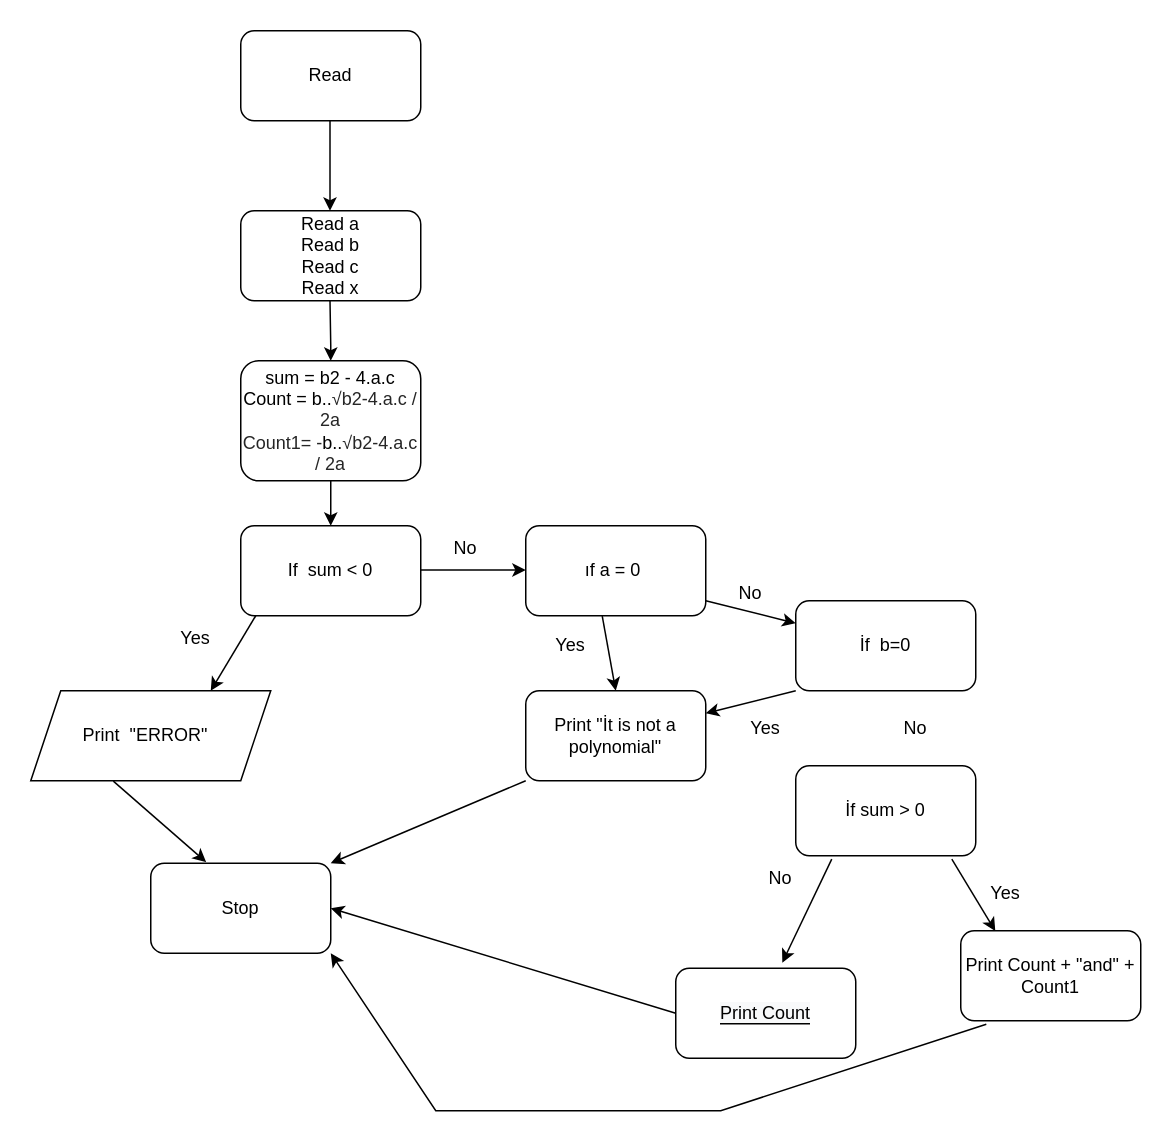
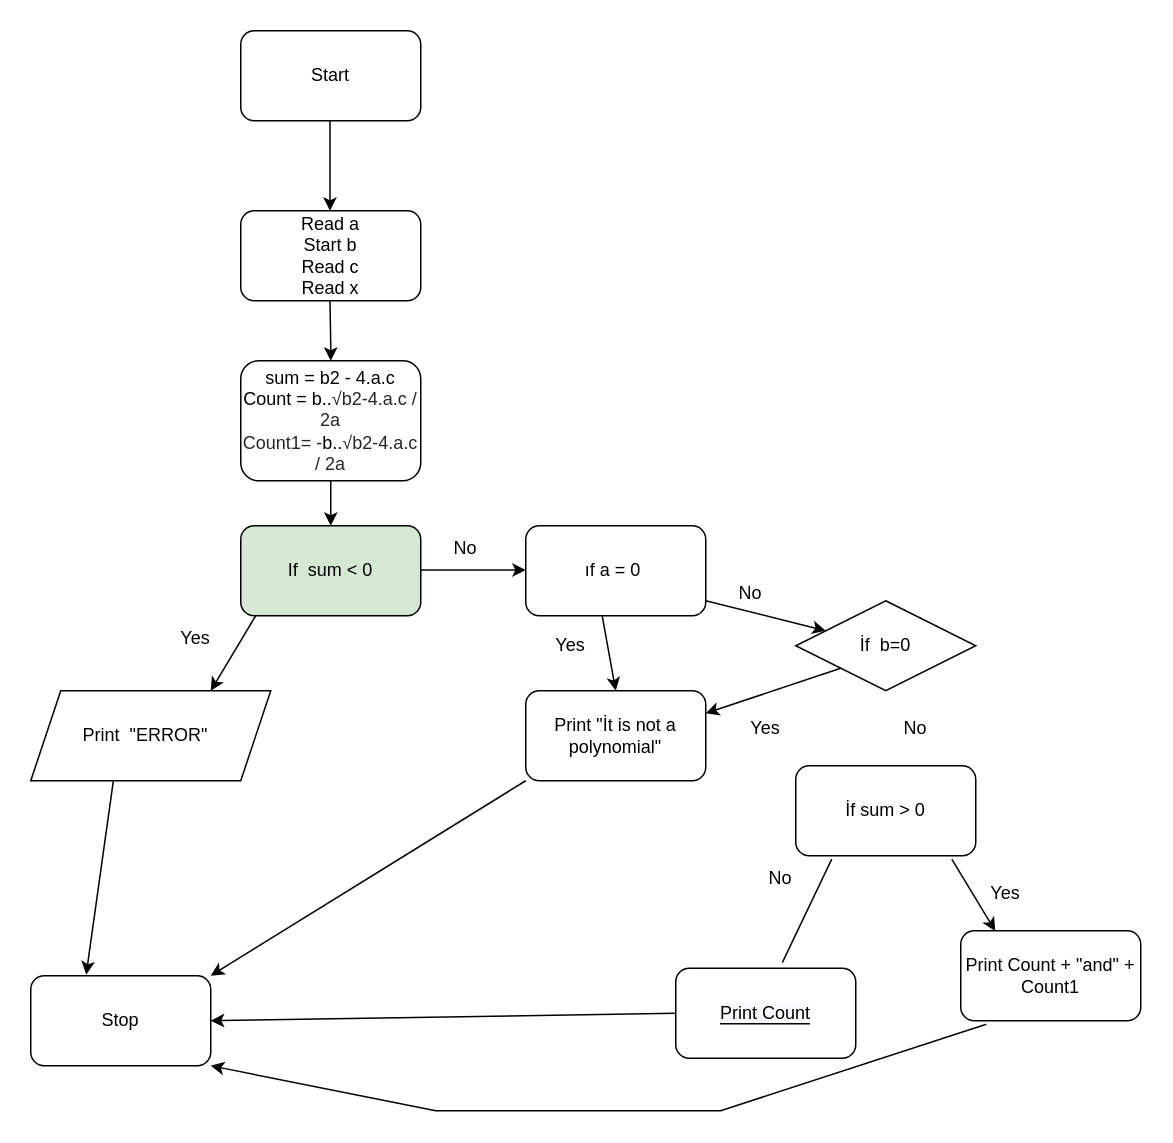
  <mxCell id="0" />
  <mxCell id="1" parent="0" />
- <mxCell id="2" value="Read" style="rounded=1;whiteSpace=wrap;html=1;" parent="1" vertex="1"><mxGeometry x="160" y="20" width="120" height="60" as="geometry" /></mxCell>
- <mxCell id="3" value="Stop" style="rounded=1;whiteSpace=wrap;html=1;" parent="1" vertex="1"><mxGeometry x="100" y="575" width="120" height="60" as="geometry" /></mxCell>
- <mxCell id="4" value="Read a&lt;br&gt;Read b&lt;br&gt;Read c&lt;br&gt;Read x" style="rounded=1;whiteSpace=wrap;html=1;" parent="1" vertex="1"><mxGeometry x="160" y="140" width="120" height="60" as="geometry" /></mxCell>
+ <mxCell id="2" value="Start" style="rounded=1;whiteSpace=wrap;html=1;" parent="1" vertex="1"><mxGeometry x="160" y="20" width="120" height="60" as="geometry" /></mxCell>
+ <mxCell id="3" value="Stop" style="rounded=1;whiteSpace=wrap;html=1;" parent="1" vertex="1"><mxGeometry x="20" y="650" width="120" height="60" as="geometry" /></mxCell>
+ <mxCell id="4" value="Read a&lt;br&gt;Start b&lt;br&gt;Read c&lt;br&gt;Read x" style="rounded=1;whiteSpace=wrap;html=1;" parent="1" vertex="1"><mxGeometry x="160" y="140" width="120" height="60" as="geometry" /></mxCell>
  <mxCell id="5" value="sum = b2 - 4.a.c&lt;br&gt;Count = b..&lt;span style=&quot;color: rgb(38 , 38 , 38) ; font-family: &amp;#34;helvetica&amp;#34; , &amp;#34;arial&amp;#34; ; background-color: rgb(255 , 255 , 255)&quot;&gt;√b2-4.a.c / 2a&lt;br&gt;Count1= -&lt;/span&gt;b..&lt;span style=&quot;color: rgb(38 , 38 , 38) ; font-family: &amp;#34;helvetica&amp;#34; , &amp;#34;arial&amp;#34; ; background-color: rgb(255 , 255 , 255)&quot;&gt;√b2-4.a.c / 2a&lt;/span&gt;" style="rounded=1;whiteSpace=wrap;html=1;" parent="1" vertex="1"><mxGeometry x="160" y="240" width="120" height="80" as="geometry" /></mxCell>
  <mxCell id="6" value="Yes&lt;span style=&quot;color: rgba(0 , 0 , 0 , 0) ; font-family: monospace ; font-size: 0px&quot;&gt;%3CmxGraphModel%3E%3Croot%3E%3CmxCell%20id%3D%220%22%2F%3E%3CmxCell%20id%3D%221%22%20parent%3D%220%22%2F%3E%3CmxCell%20id%3D%222%22%20value%3D%22%22%20style%3D%22endArrow%3Dclassic%3Bhtml%3D1%3Brounded%3D0%3B%22%20edge%3D%221%22%20parent%3D%221%22%3E%3CmxGeometry%20width%3D%2250%22%20height%3D%2250%22%20relative%3D%221%22%20as%3D%22geometry%22%3E%3CmxPoint%20x%3D%22240%22%20y%3D%22300%22%20as%3D%22sourcePoint%22%2F%3E%3CmxPoint%20x%3D%22200%22%20y%3D%22350%22%20as%3D%22targetPoint%22%2F%3E%3C%2FmxGeometry%3E%3C%2FmxCell%3E%3C%2Froot%3E%3C%2FmxGraphModel%3E&lt;/span&gt;" style="text;html=1;strokeColor=none;fillColor=none;align=center;verticalAlign=middle;whiteSpace=wrap;rounded=0;" parent="1" vertex="1"><mxGeometry x="100" y="410" width="60" height="30" as="geometry" /></mxCell>
  <mxCell id="7" value="No&lt;br&gt;" style="text;html=1;strokeColor=none;fillColor=none;align=center;verticalAlign=middle;whiteSpace=wrap;rounded=0;" parent="1" vertex="1"><mxGeometry x="280" y="350" width="60" height="30" as="geometry" /></mxCell>
  <mxCell id="8" value="" style="endArrow=classic;html=1;rounded=0;entryX=0.308;entryY=-0.012;entryDx=0;entryDy=0;entryPerimeter=0;exitX=0.344;exitY=1.004;exitDx=0;exitDy=0;exitPerimeter=0;" parent="1" source="13" target="3" edge="1"><mxGeometry width="50" height="50" relative="1" as="geometry"><mxPoint x="100" y="560" as="sourcePoint" /><mxPoint x="200" y="550" as="targetPoint" /></mxGeometry></mxCell>
  <mxCell id="9" value="" style="endArrow=classic;html=1;rounded=0;" parent="1" edge="1"><mxGeometry width="50" height="50" relative="1" as="geometry"><mxPoint x="219.5" y="80" as="sourcePoint" /><mxPoint x="219.5" y="140" as="targetPoint" /></mxGeometry></mxCell>
  <mxCell id="10" value="" style="endArrow=classic;html=1;rounded=0;" parent="1" edge="1"><mxGeometry width="50" height="50" relative="1" as="geometry"><mxPoint x="219.5" y="200" as="sourcePoint" /><mxPoint x="220" y="240" as="targetPoint" /><Array as="points"><mxPoint x="220" y="230" /></Array></mxGeometry></mxCell>
- <mxCell id="11" value="If&amp;nbsp; sum &amp;lt; 0" style="rounded=1;whiteSpace=wrap;html=1;" parent="1" vertex="1"><mxGeometry x="160" y="350" width="120" height="60" as="geometry" /></mxCell>
+ <mxCell id="11" value="If&amp;nbsp; sum &amp;lt; 0" style="rounded=1;whiteSpace=wrap;html=1;fillColor=#d5e8d4;" parent="1" vertex="1"><mxGeometry x="160" y="350" width="120" height="60" as="geometry" /></mxCell>
  <mxCell id="12" value="" style="endArrow=classic;html=1;rounded=0;" parent="1" edge="1"><mxGeometry width="50" height="50" relative="1" as="geometry"><mxPoint x="170" y="410" as="sourcePoint" /><mxPoint x="140" y="460" as="targetPoint" /></mxGeometry></mxCell>
  <mxCell id="13" value="Print&amp;nbsp; &quot;ERROR&quot;&amp;nbsp;&amp;nbsp;" style="shape=parallelogram;perimeter=parallelogramPerimeter;whiteSpace=wrap;html=1;fixedSize=1;" parent="1" vertex="1"><mxGeometry x="20" y="460" width="160" height="60" as="geometry" /></mxCell>
  <mxCell id="14" value="" style="endArrow=classic;html=1;rounded=0;" parent="1" edge="1"><mxGeometry width="50" height="50" relative="1" as="geometry"><mxPoint x="280" y="379.5" as="sourcePoint" /><mxPoint x="350" y="379.5" as="targetPoint" /></mxGeometry></mxCell>
  <mxCell id="15" value="ıf a = 0&amp;nbsp;" style="rounded=1;whiteSpace=wrap;html=1;" parent="1" vertex="1"><mxGeometry x="350" y="350" width="120" height="60" as="geometry" /></mxCell>
  <mxCell id="16" value="" style="endArrow=classic;html=1;rounded=0;exitX=0.425;exitY=1.004;exitDx=0;exitDy=0;exitPerimeter=0;entryX=0.5;entryY=0;entryDx=0;entryDy=0;" parent="1" source="15" target="17" edge="1"><mxGeometry width="50" height="50" relative="1" as="geometry"><mxPoint x="380" y="455" as="sourcePoint" /><mxPoint x="370" y="540" as="targetPoint" /></mxGeometry></mxCell>
  <mxCell id="17" value="Print &quot;İt is not a polynomial&quot;" style="rounded=1;whiteSpace=wrap;html=1;" parent="1" vertex="1"><mxGeometry x="350" y="460" width="120" height="60" as="geometry" /></mxCell>
  <mxCell id="18" value="Yes&lt;span style=&quot;color: rgba(0 , 0 , 0 , 0) ; font-family: monospace ; font-size: 0px&quot;&gt;%3CmxGraphModel%3E%3Croot%3E%3CmxCell%20id%3D%220%22%2F%3E%3CmxCell%20id%3D%221%22%20parent%3D%220%22%2F%3E%3CmxCell%20id%3D%222%22%20value%3D%22%22%20style%3D%22endArrow%3Dclassic%3Bhtml%3D1%3Brounded%3D0%3B%22%20edge%3D%221%22%20parent%3D%221%22%3E%3CmxGeometry%20width%3D%2250%22%20height%3D%2250%22%20relative%3D%221%22%20as%3D%22geometry%22%3E%3CmxPoint%20x%3D%22240%22%20y%3D%22300%22%20as%3D%22sourcePoint%22%2F%3E%3CmxPoint%20x%3D%22200%22%20y%3D%22350%22%20as%3D%22targetPoint%22%2F%3E%3C%2FmxGeometry%3E%3C%2FmxCell%3E%3C%2Froot%3E%3C%2FmxGraphModel%3E&lt;/span&gt;" style="text;html=1;strokeColor=none;fillColor=none;align=center;verticalAlign=middle;whiteSpace=wrap;rounded=0;" parent="1" vertex="1"><mxGeometry x="350" y="415" width="60" height="30" as="geometry" /></mxCell>
  <mxCell id="19" value="No&lt;br&gt;" style="text;html=1;strokeColor=none;fillColor=none;align=center;verticalAlign=middle;whiteSpace=wrap;rounded=0;" parent="1" vertex="1"><mxGeometry x="470" y="380" width="60" height="30" as="geometry" /></mxCell>
  <mxCell id="20" value="" style="endArrow=classic;html=1;rounded=0;entryX=0;entryY=0.25;entryDx=0;entryDy=0;" parent="1" target="21" edge="1"><mxGeometry width="50" height="50" relative="1" as="geometry"><mxPoint x="470" y="400" as="sourcePoint" /><mxPoint x="520" y="430" as="targetPoint" /></mxGeometry></mxCell>
- <mxCell id="21" value="İf&amp;nbsp; b=0" style="rounded=1;whiteSpace=wrap;html=1;" parent="1" vertex="1"><mxGeometry x="530" y="400" width="120" height="60" as="geometry" /></mxCell>
+ <mxCell id="21" value="İf&amp;nbsp; b=0" style="rhombus;whiteSpace=wrap;html=1;" parent="1" vertex="1"><mxGeometry x="530" y="400" width="120" height="60" as="geometry" /></mxCell>
  <mxCell id="22" value="" style="endArrow=classic;html=1;rounded=0;entryX=1;entryY=0.25;entryDx=0;entryDy=0;exitX=0;exitY=1;exitDx=0;exitDy=0;" parent="1" source="21" target="17" edge="1"><mxGeometry width="50" height="50" relative="1" as="geometry"><mxPoint x="589.5" y="405" as="sourcePoint" /><mxPoint x="589.5" y="355" as="targetPoint" /></mxGeometry></mxCell>
  <mxCell id="23" value="Yes&lt;span style=&quot;color: rgba(0 , 0 , 0 , 0) ; font-family: monospace ; font-size: 0px&quot;&gt;%3CmxGraphModel%3E%3Croot%3E%3CmxCell%20id%3D%220%22%2F%3E%3CmxCell%20id%3D%221%22%20parent%3D%220%22%2F%3E%3CmxCell%20id%3D%222%22%20value%3D%22%22%20style%3D%22endArrow%3Dclassic%3Bhtml%3D1%3Brounded%3D0%3B%22%20edge%3D%221%22%20parent%3D%221%22%3E%3CmxGeometry%20width%3D%2250%22%20height%3D%2250%22%20relative%3D%221%22%20as%3D%22geometry%22%3E%3CmxPoint%20x%3D%22240%22%20y%3D%22300%22%20as%3D%22sourcePoint%22%2F%3E%3CmxPoint%20x%3D%22200%22%20y%3D%22350%22%20as%3D%22targetPoint%22%2F%3E%3C%2FmxGeometry%3E%3C%2FmxCell%3E%3C%2Froot%3E%3C%2FmxGraphModel%3E&lt;/span&gt;" style="text;html=1;strokeColor=none;fillColor=none;align=center;verticalAlign=middle;whiteSpace=wrap;rounded=0;" parent="1" vertex="1"><mxGeometry x="480" y="470" width="60" height="30" as="geometry" /></mxCell>
  <mxCell id="24" value="No&lt;br&gt;" style="text;html=1;strokeColor=none;fillColor=none;align=center;verticalAlign=middle;whiteSpace=wrap;rounded=0;" parent="1" vertex="1"><mxGeometry x="580" y="470" width="60" height="30" as="geometry" /></mxCell>
  <mxCell id="25" value="İf sum &amp;gt; 0" style="rounded=1;whiteSpace=wrap;html=1;" parent="1" vertex="1"><mxGeometry x="530" y="510" width="120" height="60" as="geometry" /></mxCell>
  <mxCell id="26" value="" style="endArrow=classic;html=1;rounded=0;fontSize=12;fontColor=#FFFFFF;exitX=0.867;exitY=1.038;exitDx=0;exitDy=0;exitPerimeter=0;entryX=0.192;entryY=0.004;entryDx=0;entryDy=0;entryPerimeter=0;" parent="1" source="25" target="35" edge="1"><mxGeometry width="50" height="50" relative="1" as="geometry"><mxPoint x="690" y="670" as="sourcePoint" /><mxPoint x="660" y="610" as="targetPoint" /></mxGeometry></mxCell>
  <mxCell id="27" value="&lt;font color=&quot;#000000&quot;&gt;&lt;span style=&quot;background-color: rgb(248 , 249 , 250)&quot;&gt;Print Count&lt;/span&gt;&lt;/font&gt;" style="rounded=1;whiteSpace=wrap;html=1;labelBackgroundColor=#000000;fontSize=12;fontColor=#FFFFFF;" parent="1" vertex="1"><mxGeometry x="450" y="645" width="120" height="60" as="geometry" /></mxCell>
  <mxCell id="28" value="Yes&lt;span style=&quot;color: rgba(0 , 0 , 0 , 0) ; font-family: monospace ; font-size: 0px&quot;&gt;%3CmxGraphModel%3E%3Croot%3E%3CmxCell%20id%3D%220%22%2F%3E%3CmxCell%20id%3D%221%22%20parent%3D%220%22%2F%3E%3CmxCell%20id%3D%222%22%20value%3D%22%22%20style%3D%22endArrow%3Dclassic%3Bhtml%3D1%3Brounded%3D0%3B%22%20edge%3D%221%22%20parent%3D%221%22%3E%3CmxGeometry%20width%3D%2250%22%20height%3D%2250%22%20relative%3D%221%22%20as%3D%22geometry%22%3E%3CmxPoint%20x%3D%22240%22%20y%3D%22300%22%20as%3D%22sourcePoint%22%2F%3E%3CmxPoint%20x%3D%22200%22%20y%3D%22350%22%20as%3D%22targetPoint%22%2F%3E%3C%2FmxGeometry%3E%3C%2FmxCell%3E%3C%2Froot%3E%3C%2FmxGraphModel%3E&lt;/span&gt;" style="text;html=1;strokeColor=none;fillColor=none;align=center;verticalAlign=middle;whiteSpace=wrap;rounded=0;" parent="1" vertex="1"><mxGeometry x="640" y="580" width="60" height="30" as="geometry" /></mxCell>
- <mxCell id="29" value="" style="endArrow=classic;html=1;rounded=0;exitX=0.2;exitY=1.038;exitDx=0;exitDy=0;exitPerimeter=0;entryX=0.592;entryY=-0.062;entryDx=0;entryDy=0;entryPerimeter=0;" parent="1" source="25" target="27" edge="1"><mxGeometry width="50" height="50" relative="1" as="geometry"><mxPoint x="540" y="570" as="sourcePoint" /><mxPoint x="540.5" y="610" as="targetPoint" /></mxGeometry></mxCell>
+ <mxCell id="29" value="" style="endArrow=none;html=1;rounded=0;exitX=0.2;exitY=1.038;exitDx=0;exitDy=0;exitPerimeter=0;entryX=0.592;entryY=-0.062;entryDx=0;entryDy=0;entryPerimeter=0;" parent="1" source="25" target="27" edge="1"><mxGeometry width="50" height="50" relative="1" as="geometry"><mxPoint x="540" y="570" as="sourcePoint" /><mxPoint x="540.5" y="610" as="targetPoint" /></mxGeometry></mxCell>
  <mxCell id="30" value="No&lt;br&gt;" style="text;html=1;strokeColor=none;fillColor=none;align=center;verticalAlign=middle;whiteSpace=wrap;rounded=0;" parent="1" vertex="1"><mxGeometry x="490" y="570" width="60" height="30" as="geometry" /></mxCell>
  <mxCell id="31" value="" style="endArrow=classic;html=1;rounded=0;fontSize=12;fontColor=#FFFFFF;entryX=1;entryY=0;entryDx=0;entryDy=0;exitX=0;exitY=1;exitDx=0;exitDy=0;" parent="1" source="17" target="3" edge="1"><mxGeometry width="50" height="50" relative="1" as="geometry"><mxPoint x="370" y="580" as="sourcePoint" /><mxPoint x="420" y="530" as="targetPoint" /></mxGeometry></mxCell>
  <mxCell id="32" value="" style="endArrow=classic;html=1;rounded=0;fontSize=12;fontColor=#FFFFFF;entryX=1;entryY=0.5;entryDx=0;entryDy=0;exitX=0;exitY=0.5;exitDx=0;exitDy=0;" parent="1" source="27" target="3" edge="1"><mxGeometry width="50" height="50" relative="1" as="geometry"><mxPoint x="370" y="580" as="sourcePoint" /><mxPoint x="420" y="530" as="targetPoint" /></mxGeometry></mxCell>
  <mxCell id="33" value="" style="endArrow=classic;html=1;rounded=0;fontSize=12;fontColor=#FFFFFF;entryX=0.5;entryY=0;entryDx=0;entryDy=0;exitX=0.5;exitY=1;exitDx=0;exitDy=0;" parent="1" source="5" target="11" edge="1"><mxGeometry width="50" height="50" relative="1" as="geometry"><mxPoint x="60" y="360" as="sourcePoint" /><mxPoint x="110" y="310" as="targetPoint" /></mxGeometry></mxCell>
  <mxCell id="34" value="" style="endArrow=classic;html=1;rounded=0;fontSize=12;fontColor=#FFFFFF;entryX=1;entryY=1;entryDx=0;entryDy=0;exitX=0.142;exitY=1.038;exitDx=0;exitDy=0;exitPerimeter=0;" parent="1" source="35" target="3" edge="1"><mxGeometry width="50" height="50" relative="1" as="geometry"><mxPoint x="650" y="690" as="sourcePoint" /><mxPoint x="420" y="530" as="targetPoint" /><Array as="points"><mxPoint x="480" y="740" /><mxPoint x="290" y="740" /></Array></mxGeometry></mxCell>
  <mxCell id="35" value="Print Count + &quot;and&quot; + Count1" style="rounded=1;whiteSpace=wrap;html=1;" vertex="1" parent="1"><mxGeometry x="640" y="620" width="120" height="60" as="geometry" /></mxCell>
